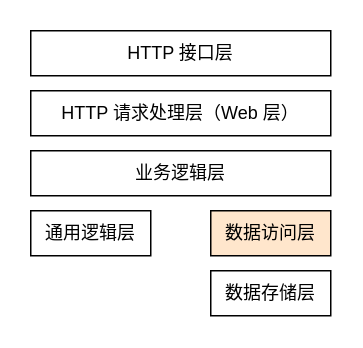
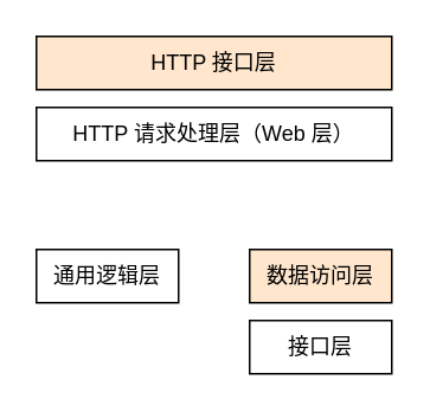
  <mxCell id="0" />
  <mxCell id="1" parent="0" />
- <mxCell id="2" value="HTTP 接口层" style="rounded=0;whiteSpace=wrap;html=1;" vertex="1" parent="1"><mxGeometry x="20" y="20" width="200" height="30" as="geometry" /></mxCell>
+ <mxCell id="2" value="HTTP 接口层" style="rounded=0;whiteSpace=wrap;html=1;fillColor=#ffe6cc;" vertex="1" parent="1"><mxGeometry x="20" y="20" width="200" height="30" as="geometry" /></mxCell>
  <mxCell id="3" value="HTTP 请求处理层（Web 层）" style="rounded=0;whiteSpace=wrap;html=1;" vertex="1" parent="1"><mxGeometry x="20" y="60" width="200" height="30" as="geometry" /></mxCell>
- <mxCell id="4" value="业务逻辑层" style="rounded=0;whiteSpace=wrap;html=1;" vertex="1" parent="1"><mxGeometry x="20" y="100" width="200" height="30" as="geometry" /></mxCell>
  <mxCell id="5" value="通用逻辑层" style="rounded=0;whiteSpace=wrap;html=1;" vertex="1" parent="1"><mxGeometry x="20" y="140" width="80" height="30" as="geometry" /></mxCell>
  <mxCell id="6" value="数据访问层" style="rounded=0;whiteSpace=wrap;html=1;fillColor=#ffe6cc;" vertex="1" parent="1"><mxGeometry x="140" y="140" width="80" height="30" as="geometry" /></mxCell>
- <mxCell id="7" value="数据存储层" style="rounded=0;whiteSpace=wrap;html=1;" vertex="1" parent="1"><mxGeometry x="140" y="180" width="80" height="30" as="geometry" /></mxCell>
+ <mxCell id="7" value="接口层" style="rounded=0;whiteSpace=wrap;html=1;" vertex="1" parent="1"><mxGeometry x="140" y="180" width="80" height="30" as="geometry" /></mxCell>
